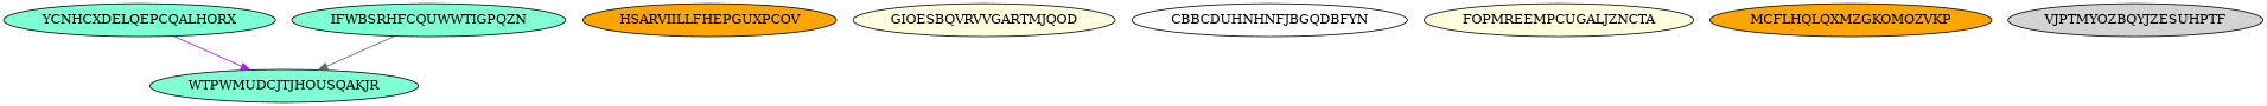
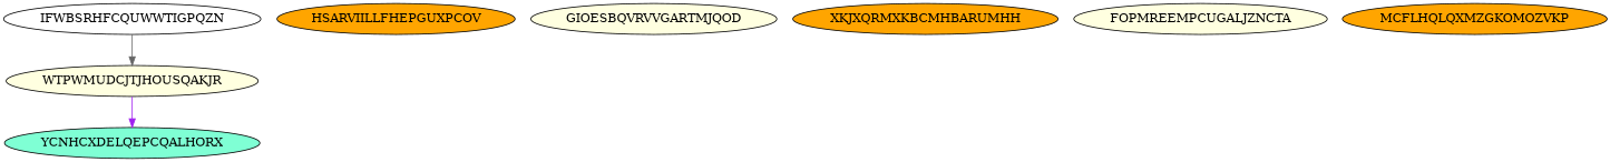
  digraph {
    node [Weight=13 fillcolor=orange style=filled]
    YCNHCXDELQEPCQALHORX [fillcolor=aquamarine]
-   WTPWMUDCJTJHOUSQAKJR [Weight=11 fillcolor=aquamarine]
+   WTPWMUDCJTJHOUSQAKJR [Weight=11 fillcolor=lightyellow]
    HSARVIILLFHEPGUXPCOV [Weight=10]
    GIOESBQVRVVGARTMJQOD [Weight=14 fillcolor=lightyellow]
-   CBBCDUHNHNFJBGQDBFYN [Weight=10 fillcolor=white]
-   IFWBSRHFCQUWWTIGPQZN [fillcolor=aquamarine]
+   XKJXQRMXKBCMHBARUMHH [Weight=11]
+   IFWBSRHFCQUWWTIGPQZN [fillcolor=white]
    FOPMREEMPCUGALJZNCTA [Weight=16 fillcolor=lightyellow]
    MCFLHQLQXMZGKOMOZVKP [Weight=18]
-   VJPTMYOZBQYJZESUHPTF [Weight=16 fillcolor=lightgrey]
-   YCNHCXDELQEPCQALHORX -> WTPWMUDCJTJHOUSQAKJR [Weight=16 color=purple]
+   WTPWMUDCJTJHOUSQAKJR -> YCNHCXDELQEPCQALHORX [Weight=16 color=purple]
    IFWBSRHFCQUWWTIGPQZN -> WTPWMUDCJTJHOUSQAKJR [Weight=11 color=gray40]
  }
